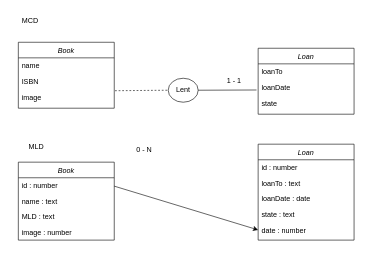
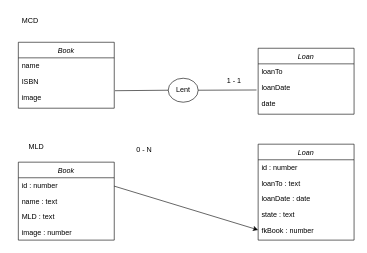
  <mxCell id="0" />
  <mxCell id="1" parent="0" />
  <mxCell id="2" value="Book" style="swimlane;fontStyle=2;align=center;verticalAlign=top;childLayout=stackLayout;horizontal=1;startSize=26;horizontalStack=0;resizeParent=1;resizeLast=0;collapsible=1;marginBottom=0;rounded=0;shadow=0;strokeWidth=1;" parent="1" vertex="1"><mxGeometry x="30" y="70" width="160" height="110" as="geometry"><mxRectangle x="230" y="140" width="160" height="26" as="alternateBounds" /></mxGeometry></mxCell>
  <mxCell id="3" value="name" style="text;align=left;verticalAlign=top;spacingLeft=4;spacingRight=4;overflow=hidden;rotatable=0;points=[[0,0.5],[1,0.5]];portConstraint=eastwest;" parent="2" vertex="1"><mxGeometry y="26" width="160" height="26" as="geometry" /></mxCell>
  <mxCell id="4" value="ISBN" style="text;align=left;verticalAlign=top;spacingLeft=4;spacingRight=4;overflow=hidden;rotatable=0;points=[[0,0.5],[1,0.5]];portConstraint=eastwest;rounded=0;shadow=0;html=0;" parent="2" vertex="1"><mxGeometry y="52" width="160" height="26" as="geometry" /></mxCell>
  <mxCell id="5" value="image&#10;" style="text;align=left;verticalAlign=top;spacingLeft=4;spacingRight=4;overflow=hidden;rotatable=0;points=[[0,0.5],[1,0.5]];portConstraint=eastwest;rounded=0;shadow=0;html=0;" parent="2" vertex="1"><mxGeometry y="78" width="160" height="26" as="geometry" /></mxCell>
  <mxCell id="6" value="Loan" style="swimlane;fontStyle=2;align=center;verticalAlign=top;childLayout=stackLayout;horizontal=1;startSize=26;horizontalStack=0;resizeParent=1;resizeLast=0;collapsible=1;marginBottom=0;rounded=0;shadow=0;strokeWidth=1;" parent="1" vertex="1"><mxGeometry x="430" y="80" width="160" height="110" as="geometry"><mxRectangle x="230" y="140" width="160" height="26" as="alternateBounds" /></mxGeometry></mxCell>
  <mxCell id="7" value="loanTo" style="text;align=left;verticalAlign=top;spacingLeft=4;spacingRight=4;overflow=hidden;rotatable=0;points=[[0,0.5],[1,0.5]];portConstraint=eastwest;" parent="6" vertex="1"><mxGeometry y="26" width="160" height="26" as="geometry" /></mxCell>
  <mxCell id="8" value="loanDate" style="text;align=left;verticalAlign=top;spacingLeft=4;spacingRight=4;overflow=hidden;rotatable=0;points=[[0,0.5],[1,0.5]];portConstraint=eastwest;rounded=0;shadow=0;html=0;" parent="6" vertex="1"><mxGeometry y="52" width="160" height="26" as="geometry" /></mxCell>
- <mxCell id="9" value="state&#10;" style="text;align=left;verticalAlign=top;spacingLeft=4;spacingRight=4;overflow=hidden;rotatable=0;points=[[0,0.5],[1,0.5]];portConstraint=eastwest;rounded=0;shadow=0;html=0;" parent="6" vertex="1"><mxGeometry y="78" width="160" height="26" as="geometry" /></mxCell>
+ <mxCell id="9" value="date&#10;" style="text;align=left;verticalAlign=top;spacingLeft=4;spacingRight=4;overflow=hidden;rotatable=0;points=[[0,0.5],[1,0.5]];portConstraint=eastwest;rounded=0;shadow=0;html=0;" parent="6" vertex="1"><mxGeometry y="78" width="160" height="26" as="geometry" /></mxCell>
  <mxCell id="10" value="Lent" style="ellipse;whiteSpace=wrap;html=1;" parent="1" vertex="1"><mxGeometry x="280" y="130" width="50" height="40" as="geometry" /></mxCell>
- <mxCell id="11" value="" style="endArrow=none;html=1;rounded=0;exitX=1.008;exitY=1.108;exitDx=0;exitDy=0;exitPerimeter=0;entryX=0;entryY=0.5;entryDx=0;entryDy=0;dashed=1;" parent="1" source="4" target="10" edge="1"><mxGeometry width="50" height="50" relative="1" as="geometry"><mxPoint x="260" y="200" as="sourcePoint" /><mxPoint x="310" y="150" as="targetPoint" /></mxGeometry></mxCell>
+ <mxCell id="11" value="" style="endArrow=none;html=1;rounded=0;exitX=1.008;exitY=1.108;exitDx=0;exitDy=0;exitPerimeter=0;entryX=0;entryY=0.5;entryDx=0;entryDy=0;" parent="1" source="4" target="10" edge="1"><mxGeometry width="50" height="50" relative="1" as="geometry"><mxPoint x="260" y="200" as="sourcePoint" /><mxPoint x="310" y="150" as="targetPoint" /></mxGeometry></mxCell>
  <mxCell id="12" value="" style="endArrow=none;html=1;rounded=0;exitX=1;exitY=0.5;exitDx=0;exitDy=0;entryX=-0.017;entryY=0.677;entryDx=0;entryDy=0;entryPerimeter=0;" parent="1" source="10" target="8" edge="1"><mxGeometry width="50" height="50" relative="1" as="geometry"><mxPoint x="241" y="161" as="sourcePoint" /><mxPoint x="290" y="160" as="targetPoint" /></mxGeometry></mxCell>
  <mxCell id="13" value="0 - N" style="text;html=1;strokeColor=none;fillColor=none;align=center;verticalAlign=middle;whiteSpace=wrap;rounded=0;" parent="1" vertex="1"><mxGeometry x="210" y="235" width="60" height="30" as="geometry" /></mxCell>
  <mxCell id="14" value="1 - 1" style="text;html=1;strokeColor=none;fillColor=none;align=center;verticalAlign=middle;whiteSpace=wrap;rounded=0;" parent="1" vertex="1"><mxGeometry x="360" y="120" width="60" height="30" as="geometry" /></mxCell>
  <mxCell id="15" value="Book" style="swimlane;fontStyle=2;align=center;verticalAlign=top;childLayout=stackLayout;horizontal=1;startSize=26;horizontalStack=0;resizeParent=1;resizeLast=0;collapsible=1;marginBottom=0;rounded=0;shadow=0;strokeWidth=1;" parent="1" vertex="1"><mxGeometry x="30" y="270" width="160" height="130" as="geometry"><mxRectangle x="230" y="140" width="160" height="26" as="alternateBounds" /></mxGeometry></mxCell>
  <mxCell id="16" value="id : number" style="text;align=left;verticalAlign=top;spacingLeft=4;spacingRight=4;overflow=hidden;rotatable=0;points=[[0,0.5],[1,0.5]];portConstraint=eastwest;" parent="15" vertex="1"><mxGeometry y="26" width="160" height="26" as="geometry" /></mxCell>
  <mxCell id="17" value="name : text" style="text;align=left;verticalAlign=top;spacingLeft=4;spacingRight=4;overflow=hidden;rotatable=0;points=[[0,0.5],[1,0.5]];portConstraint=eastwest;rounded=0;shadow=0;html=0;" parent="15" vertex="1"><mxGeometry y="52" width="160" height="26" as="geometry" /></mxCell>
  <mxCell id="18" value="MLD : text" style="text;align=left;verticalAlign=top;spacingLeft=4;spacingRight=4;overflow=hidden;rotatable=0;points=[[0,0.5],[1,0.5]];portConstraint=eastwest;rounded=0;shadow=0;html=0;" parent="15" vertex="1"><mxGeometry y="78" width="160" height="26" as="geometry" /></mxCell>
  <mxCell id="19" value="image : number" style="text;align=left;verticalAlign=top;spacingLeft=4;spacingRight=4;overflow=hidden;rotatable=0;points=[[0,0.5],[1,0.5]];portConstraint=eastwest;rounded=0;shadow=0;html=0;" parent="15" vertex="1"><mxGeometry y="104" width="160" height="26" as="geometry" /></mxCell>
  <mxCell id="20" value="Loan" style="swimlane;fontStyle=2;align=center;verticalAlign=top;childLayout=stackLayout;horizontal=1;startSize=26;horizontalStack=0;resizeParent=1;resizeLast=0;collapsible=1;marginBottom=0;rounded=0;shadow=0;strokeWidth=1;" parent="1" vertex="1"><mxGeometry x="430" y="240" width="160" height="160" as="geometry"><mxRectangle x="230" y="140" width="160" height="26" as="alternateBounds" /></mxGeometry></mxCell>
  <mxCell id="21" value="id : number" style="text;align=left;verticalAlign=top;spacingLeft=4;spacingRight=4;overflow=hidden;rotatable=0;points=[[0,0.5],[1,0.5]];portConstraint=eastwest;" parent="20" vertex="1"><mxGeometry y="26" width="160" height="26" as="geometry" /></mxCell>
  <mxCell id="22" value="loanTo : text" style="text;align=left;verticalAlign=top;spacingLeft=4;spacingRight=4;overflow=hidden;rotatable=0;points=[[0,0.5],[1,0.5]];portConstraint=eastwest;rounded=0;shadow=0;html=0;" parent="20" vertex="1"><mxGeometry y="52" width="160" height="26" as="geometry" /></mxCell>
  <mxCell id="23" value="loanDate : date" style="text;align=left;verticalAlign=top;spacingLeft=4;spacingRight=4;overflow=hidden;rotatable=0;points=[[0,0.5],[1,0.5]];portConstraint=eastwest;rounded=0;shadow=0;html=0;" parent="20" vertex="1"><mxGeometry y="78" width="160" height="26" as="geometry" /></mxCell>
  <mxCell id="24" value="state : text" style="text;align=left;verticalAlign=top;spacingLeft=4;spacingRight=4;overflow=hidden;rotatable=0;points=[[0,0.5],[1,0.5]];portConstraint=eastwest;rounded=0;shadow=0;html=0;" parent="20" vertex="1"><mxGeometry y="104" width="160" height="26" as="geometry" /></mxCell>
- <mxCell id="25" value="date : number&#10;" style="text;align=left;verticalAlign=top;spacingLeft=4;spacingRight=4;overflow=hidden;rotatable=0;points=[[0,0.5],[1,0.5]];portConstraint=eastwest;rounded=0;shadow=0;html=0;" parent="20" vertex="1"><mxGeometry y="130" width="160" height="26" as="geometry" /></mxCell>
+ <mxCell id="25" value="fkBook : number&#10;" style="text;align=left;verticalAlign=top;spacingLeft=4;spacingRight=4;overflow=hidden;rotatable=0;points=[[0,0.5],[1,0.5]];portConstraint=eastwest;rounded=0;shadow=0;html=0;" parent="20" vertex="1"><mxGeometry y="130" width="160" height="26" as="geometry" /></mxCell>
  <mxCell id="26" value="MCD" style="text;html=1;strokeColor=none;fillColor=none;align=center;verticalAlign=middle;whiteSpace=wrap;rounded=0;" parent="1" vertex="1"><mxGeometry x="20" y="20" width="60" height="30" as="geometry" /></mxCell>
  <mxCell id="27" value="MLD" style="text;html=1;strokeColor=none;fillColor=none;align=center;verticalAlign=middle;whiteSpace=wrap;rounded=0;" parent="1" vertex="1"><mxGeometry x="30" y="230" width="60" height="30" as="geometry" /></mxCell>
  <mxCell id="28" value="" style="endArrow=classic;html=1;rounded=0;entryX=0;entryY=0.5;entryDx=0;entryDy=0;" parent="1" target="25" edge="1"><mxGeometry width="50" height="50" relative="1" as="geometry"><mxPoint x="190" y="310" as="sourcePoint" /><mxPoint x="240" y="260" as="targetPoint" /></mxGeometry></mxCell>
